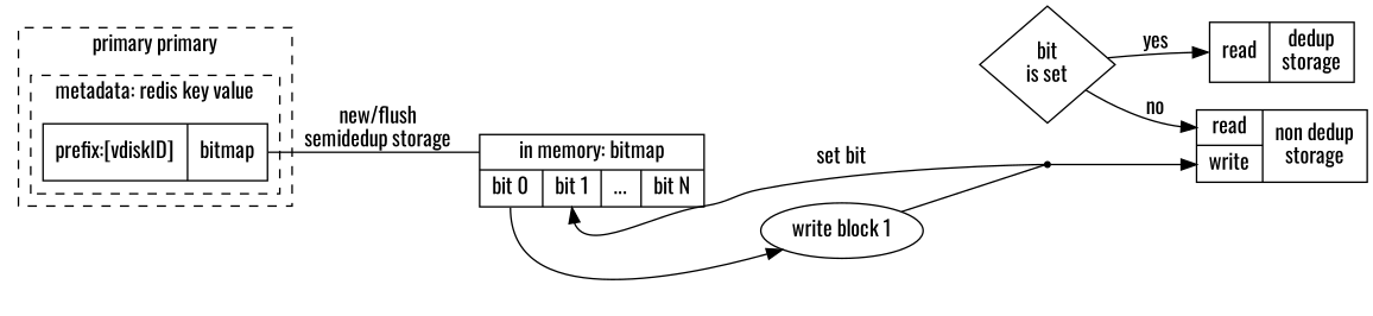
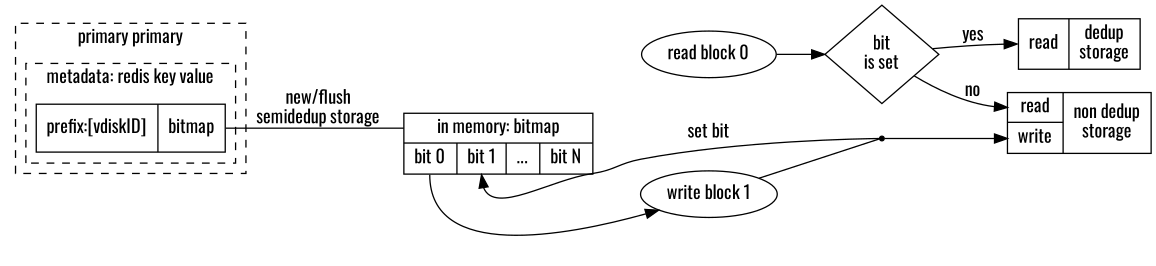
  digraph {
    fontname=Oswald
    rankdir=LR
    node [fontname=Oswald shape=record]
    edge [fontname=Oswald]
    n1 [label="{ prefix:[vdiskID] | <bm> bitmap }"]
    n2 [label="<im> in memory: bitmap | { <b0> bit 0 | <b1> bit 1 | ... | bit N }"]
    n3 [label="write block 1" shape=oval]
    n4 [label="bit\nis set" shape=diamond]
    n5 [label="{ <r> read | dedup\nstorage }"]
    n6 [label="{ { <r> read | <w> write } | non dedup\nstorage }"]
+   n7 [label="read block 0" shape=oval]
    writeAction [shape=point]
    subgraph cluster_1 {
      label="primary primary"
      style=dashed
      subgraph cluster_2 {
        label="metadata: redis key value"
        style=dashed
        n1
      }
    }
    n1 -> n2 [dir=none headport=im label="new/flush\nsemidedup storage"]
    n2 -> n3 [tailport=b0]
    n3 -> writeAction [dir=none]
    n4 -> n5 [headport=r label=yes]
    n4 -> n6 [headport=r label=no]
+   n7 -> n4
    writeAction -> n2 [headport=b1 label="set bit"]
    writeAction -> n6 [headport=w]
  }
